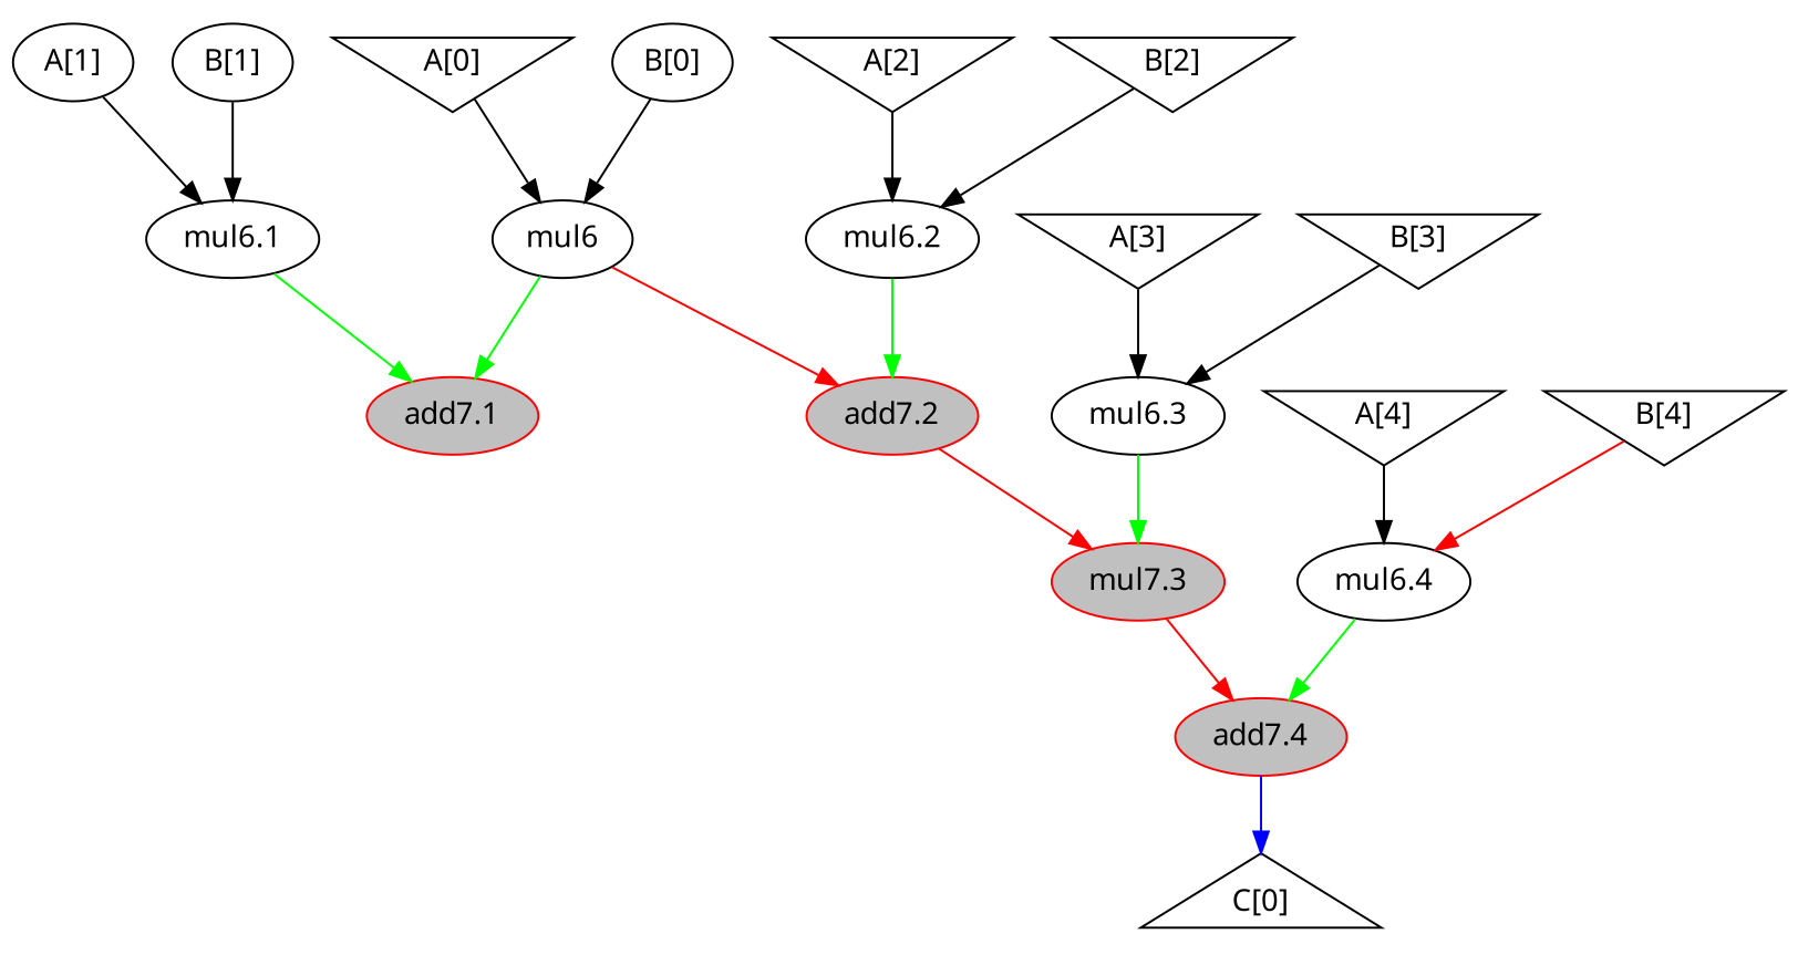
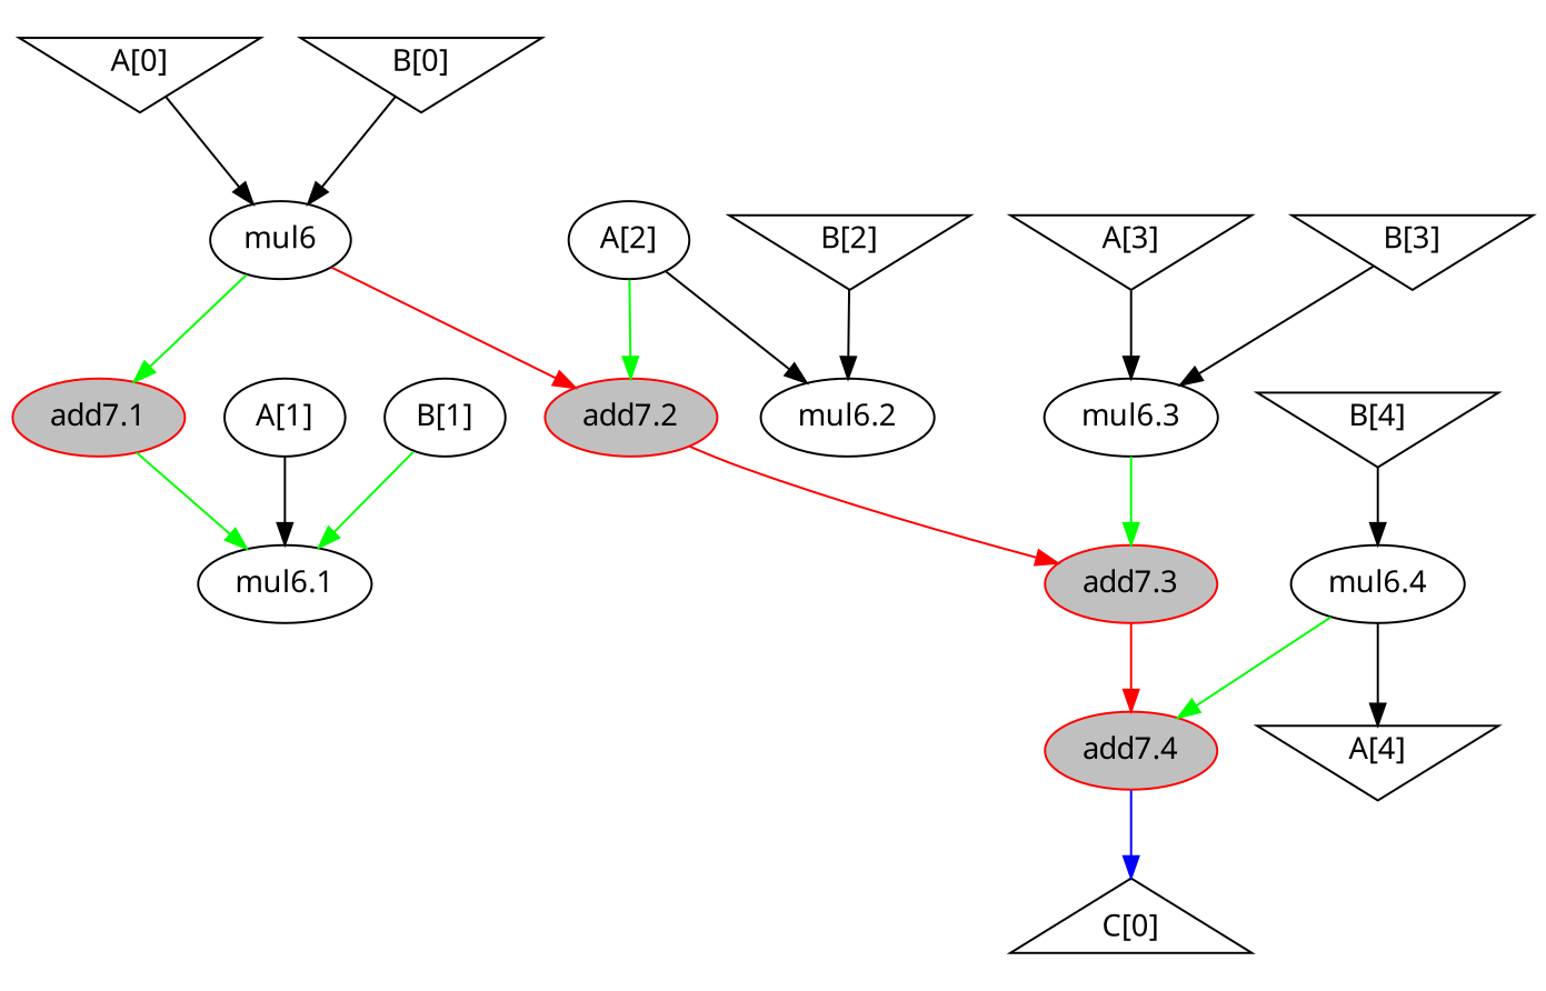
  digraph {
    fontname="Noto Sans"
    node [fontname="Noto Sans" shape=ellipse]
    edge [fontname="Noto Sans"]
    n1 [label="A[0]" shape=invtriangle]
    n2 [label=mul6]
    n3 [color=red fillcolor=grey label="add7.1" style=filled]
    n4 [color=red fillcolor=grey label="add7.2" style=filled]
-   n5 [label="B[0]"]
+   n5 [label="B[0]" shape=invtriangle]
    n6 [label="A[1]"]
    n7 [label="mul6.1"]
    n8 [label="B[1]"]
-   n9 [color=red fillcolor=grey label="mul7.3" style=filled]
-   n10 [label="A[2]" shape=invtriangle]
+   n9 [color=red fillcolor=grey label="add7.3" style=filled]
+   n10 [label="A[2]"]
    n11 [label="mul6.2"]
    n12 [label="B[2]" shape=invtriangle]
    n13 [color=red fillcolor=grey label="add7.4" style=filled]
    n14 [label="A[3]" shape=invtriangle]
    n15 [label="mul6.3"]
    n16 [label="B[3]" shape=invtriangle]
    n17 [label="C[0]" shape=triangle]
    n18 [label="A[4]" shape=invtriangle]
    n19 [label="mul6.4"]
    n20 [label="B[4]" shape=invtriangle]
    n1 -> n2
    n2 -> n3 [color=green]
    n2 -> n4 [color=red]
    n4 -> n9 [color=red]
    n5 -> n2
    n6 -> n7
-   n7 -> n3 [color=green]
-   n8 -> n7
+   n3 -> n7 [color=green]
+   n8 -> n7 [color=green]
    n9 -> n13 [color=red]
    n10 -> n11
-   n11 -> n4 [color=green]
+   n10 -> n4 [color=green]
    n12 -> n11
    n13 -> n17 [color=blue]
    n14 -> n15
    n15 -> n9 [color=green]
    n16 -> n15
-   n18 -> n19
+   n19 -> n18
    n19 -> n13 [color=green]
-   n20 -> n19 [color=red]
+   n20 -> n19
  }
